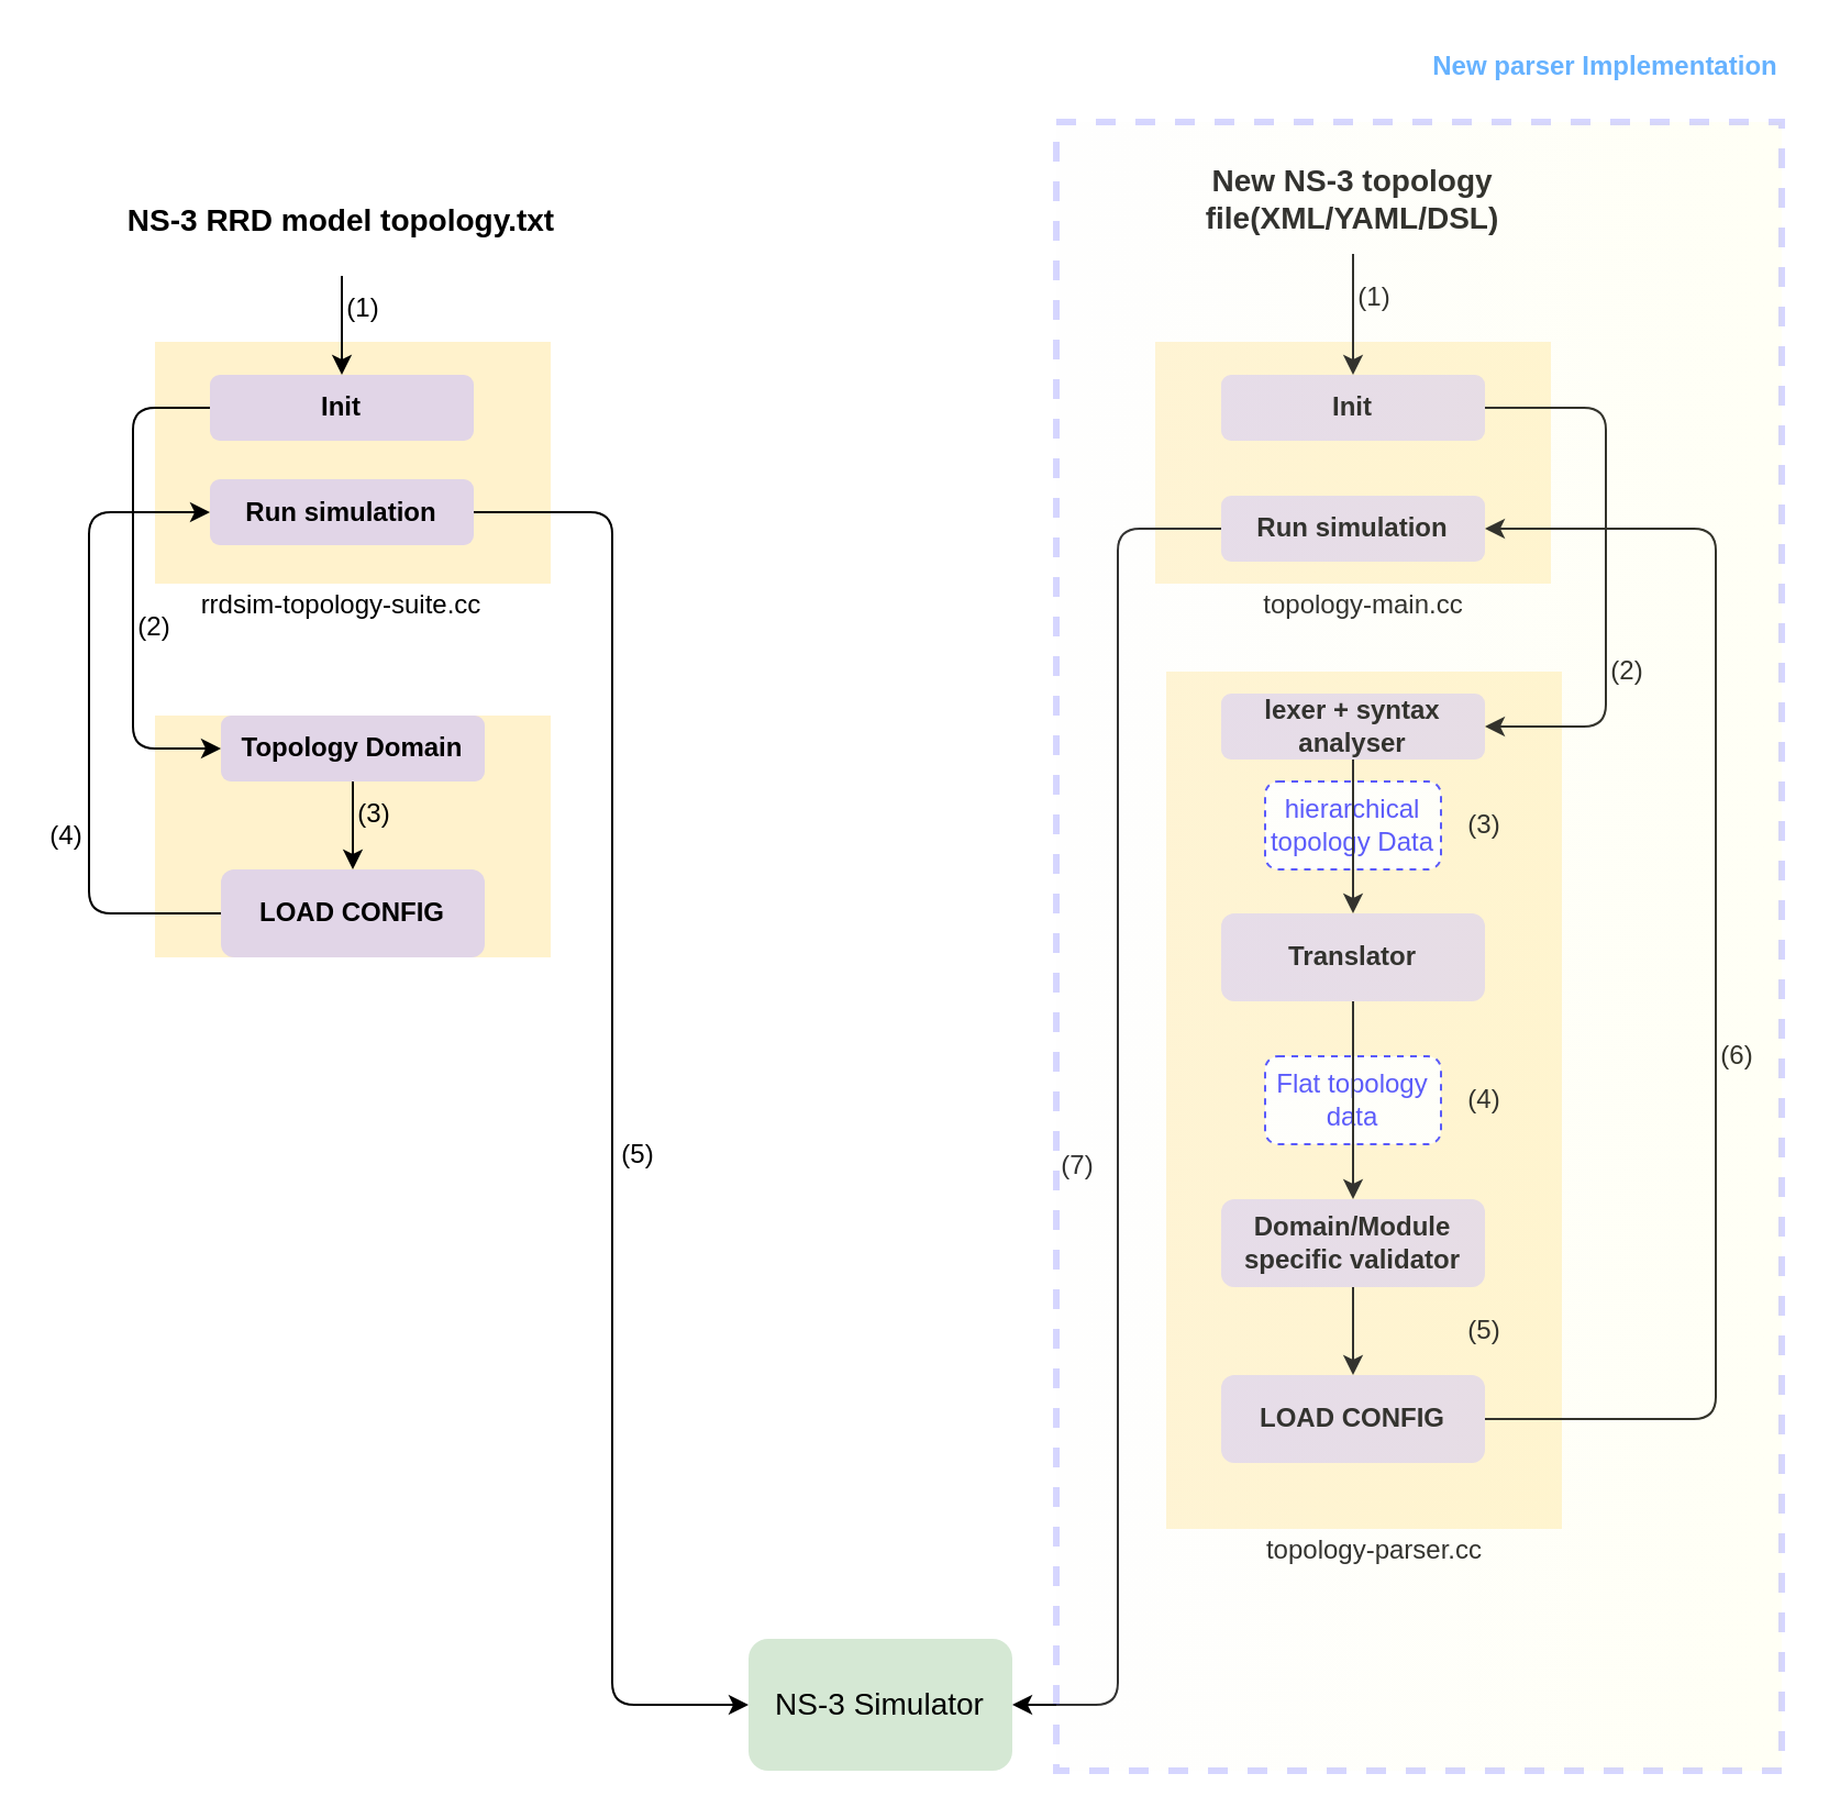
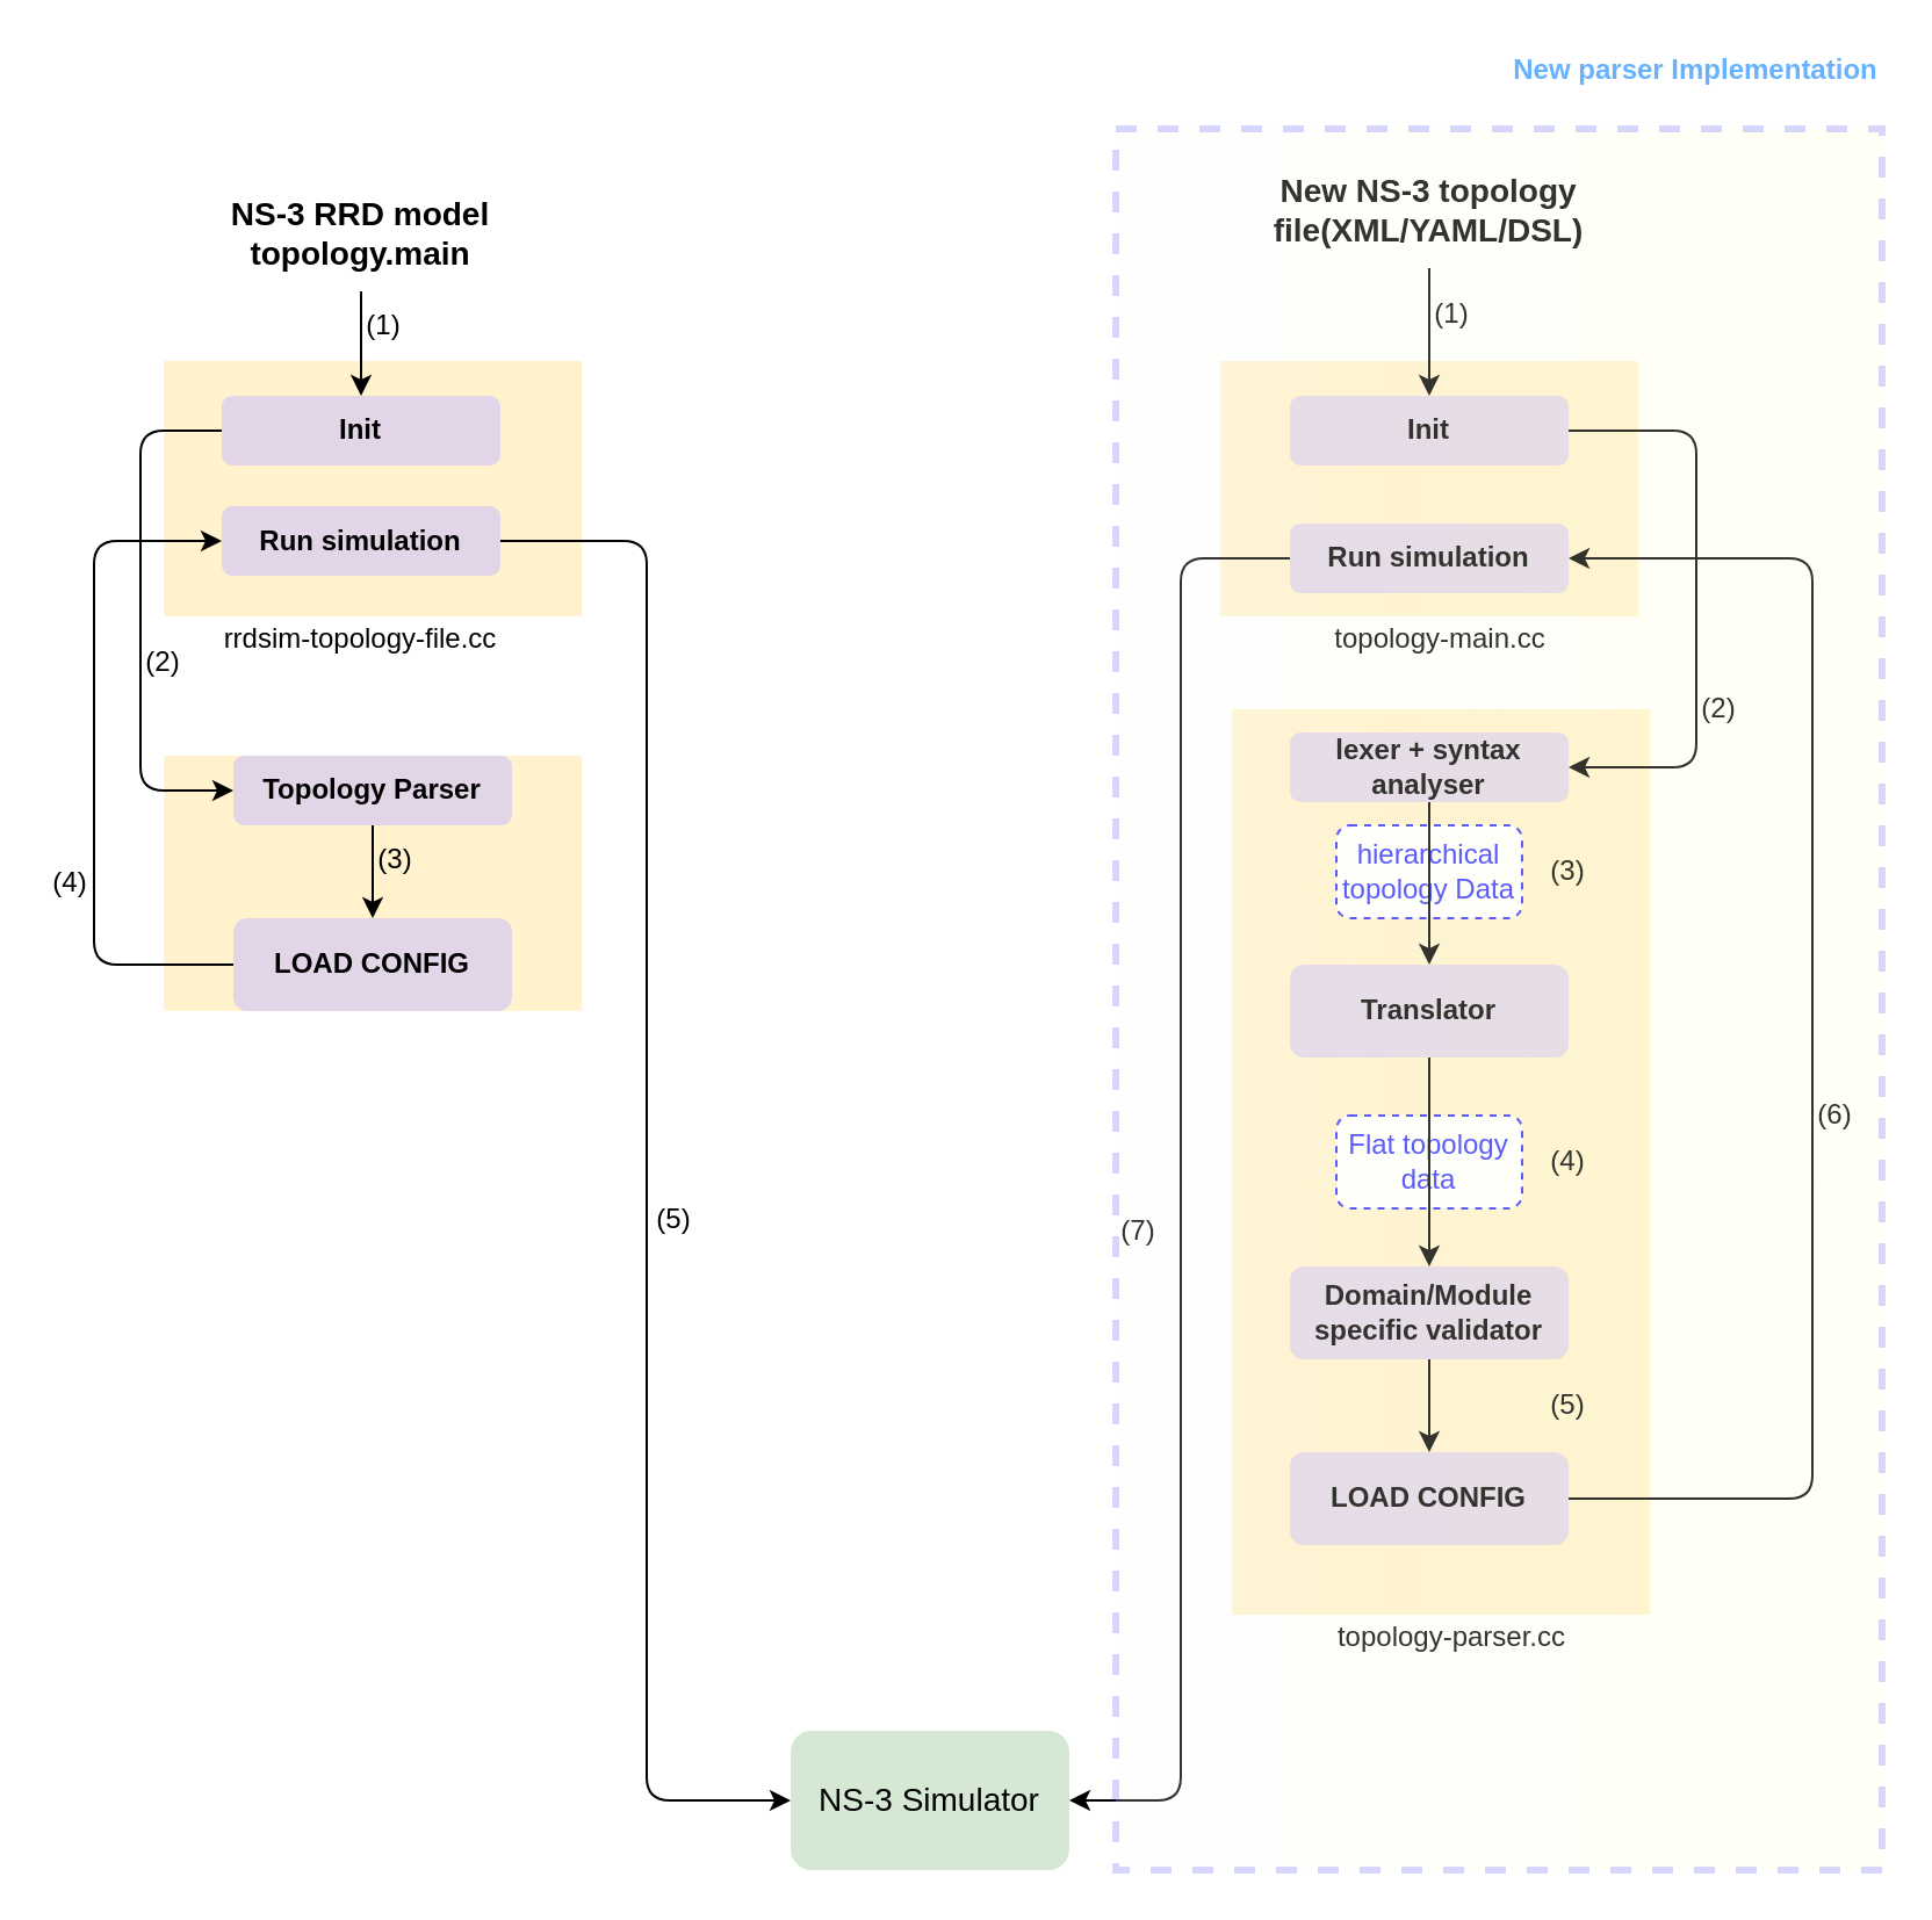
  <mxCell id="0" />
  <mxCell id="1" parent="0" />
  <mxCell id="2" value="" style="rounded=0;whiteSpace=wrap;html=1;fillColor=#fff2cc;strokeColor=none;" vertex="1" parent="1"><mxGeometry x="530" y="305" width="180" height="390" as="geometry" /></mxCell>
  <mxCell id="3" value="&lt;font color=&quot;#3333ff&quot;&gt;Flat topology data&lt;/font&gt;" style="rounded=1;whiteSpace=wrap;html=1;dashed=1;strokeColor=#3333FF;" vertex="1" parent="1"><mxGeometry x="575" y="480" width="80" height="40" as="geometry" /></mxCell>
  <mxCell id="4" value="&lt;font color=&quot;#3333ff&quot;&gt;hierarchical topology Data&lt;/font&gt;" style="rounded=1;whiteSpace=wrap;html=1;dashed=1;strokeColor=#3333FF;" vertex="1" parent="1"><mxGeometry x="575" y="355" width="80" height="40" as="geometry" /></mxCell>
- <mxCell id="5" value="&lt;span style=&quot;font-size: 14px&quot;&gt;&lt;b&gt;NS-3 RRD model topology.txt&lt;/b&gt;&lt;/span&gt;" style="text;html=1;strokeColor=none;fillColor=none;align=center;verticalAlign=middle;whiteSpace=wrap;rounded=0;" parent="1" vertex="1"><mxGeometry x="50" y="75" width="210" height="50" as="geometry" /></mxCell>
+ <mxCell id="5" value="&lt;span style=&quot;font-size: 14px&quot;&gt;&lt;b&gt;NS-3 RRD model topology.main&lt;/b&gt;&lt;/span&gt;" style="text;html=1;strokeColor=none;fillColor=none;align=center;verticalAlign=middle;whiteSpace=wrap;rounded=0;" parent="1" vertex="1"><mxGeometry x="50" y="75" width="210" height="50" as="geometry" /></mxCell>
  <mxCell id="6" value="&lt;span style=&quot;font-size: 14px&quot;&gt;&lt;b&gt;New NS-3 topology file(XML/YAML/DSL)&lt;/b&gt;&lt;/span&gt;" style="text;html=1;strokeColor=none;fillColor=none;align=center;verticalAlign=middle;whiteSpace=wrap;rounded=0;" parent="1" vertex="1"><mxGeometry x="510" y="65" width="210" height="50" as="geometry" /></mxCell>
  <mxCell id="7" value="&lt;font style=&quot;font-size: 14px&quot;&gt;NS-3 Simulator&lt;/font&gt;" style="rounded=1;whiteSpace=wrap;html=1;fillColor=#d5e8d4;strokeColor=none;" parent="1" vertex="1"><mxGeometry x="340" y="745" width="120" height="60" as="geometry" /></mxCell>
  <mxCell id="8" value="" style="group" parent="1" vertex="1" connectable="0"><mxGeometry x="70" y="325" width="180" height="130" as="geometry" /></mxCell>
  <mxCell id="9" value="" style="rounded=0;whiteSpace=wrap;html=1;fillColor=#fff2cc;strokeColor=none;" parent="8" vertex="1"><mxGeometry width="180" height="110" as="geometry" /></mxCell>
- <mxCell id="10" value="&lt;b&gt;Topology Domain&lt;/b&gt;" style="rounded=1;whiteSpace=wrap;html=1;fillColor=#e1d5e7;strokeColor=none;" parent="8" vertex="1"><mxGeometry x="30" width="120" height="30" as="geometry" /></mxCell>
+ <mxCell id="10" value="&lt;b&gt;Topology Parser&lt;/b&gt;" style="rounded=1;whiteSpace=wrap;html=1;fillColor=#e1d5e7;strokeColor=none;" parent="8" vertex="1"><mxGeometry x="30" width="120" height="30" as="geometry" /></mxCell>
  <mxCell id="11" value="&lt;b&gt;LOAD CONFIG&lt;/b&gt;" style="rounded=1;whiteSpace=wrap;html=1;fillColor=#e1d5e7;strokeColor=none;" parent="8" vertex="1"><mxGeometry x="30" y="70" width="120" height="40" as="geometry" /></mxCell>
  <mxCell id="12" value="" style="endArrow=classic;html=1;exitX=0.5;exitY=1;exitDx=0;exitDy=0;" parent="8" source="10" target="11" edge="1"><mxGeometry width="50" height="50" relative="1" as="geometry"><mxPoint x="-20" y="310" as="sourcePoint" /><mxPoint x="90" y="60" as="targetPoint" /></mxGeometry></mxCell>
  <mxCell id="13" value="(3)" style="text;html=1;strokeColor=none;fillColor=none;align=center;verticalAlign=middle;whiteSpace=wrap;rounded=0;dashed=1;" vertex="1" parent="8"><mxGeometry x="90" y="35" width="20" height="20" as="geometry" /></mxCell>
  <mxCell id="14" value="" style="group" parent="1" vertex="1" connectable="0"><mxGeometry x="70" y="155" width="180" height="130" as="geometry" /></mxCell>
  <mxCell id="15" value="" style="rounded=0;whiteSpace=wrap;html=1;fillColor=#fff2cc;strokeColor=none;" parent="14" vertex="1"><mxGeometry width="180" height="110" as="geometry" /></mxCell>
- <mxCell id="16" value="rrdsim-topology-suite.cc" style="text;html=1;strokeColor=none;fillColor=none;align=center;verticalAlign=middle;whiteSpace=wrap;rounded=0;" parent="14" vertex="1"><mxGeometry x="5" y="110" width="160" height="20" as="geometry" /></mxCell>
+ <mxCell id="16" value="rrdsim-topology-file.cc" style="text;html=1;strokeColor=none;fillColor=none;align=center;verticalAlign=middle;whiteSpace=wrap;rounded=0;" parent="14" vertex="1"><mxGeometry x="5" y="110" width="160" height="20" as="geometry" /></mxCell>
  <mxCell id="17" value="&lt;b&gt;Init&lt;/b&gt;" style="rounded=1;whiteSpace=wrap;html=1;fillColor=#e1d5e7;strokeColor=none;" parent="14" vertex="1"><mxGeometry x="25" y="15" width="120" height="30" as="geometry" /></mxCell>
  <mxCell id="18" value="&lt;b&gt;Run simulation&lt;/b&gt;" style="rounded=1;whiteSpace=wrap;html=1;fillColor=#e1d5e7;strokeColor=none;" parent="14" vertex="1"><mxGeometry x="25" y="62.5" width="120" height="30" as="geometry" /></mxCell>
  <mxCell id="19" value="" style="endArrow=classic;html=1;" parent="1" source="5" target="17" edge="1"><mxGeometry width="50" height="50" relative="1" as="geometry"><mxPoint x="50" y="635" as="sourcePoint" /><mxPoint x="100" y="585" as="targetPoint" /></mxGeometry></mxCell>
  <mxCell id="20" value="" style="endArrow=classic;html=1;exitX=0;exitY=0.5;exitDx=0;exitDy=0;entryX=0;entryY=0.5;entryDx=0;entryDy=0;edgeStyle=elbowEdgeStyle;elbow=vertical;" parent="1" source="11" target="18" edge="1"><mxGeometry width="50" height="50" relative="1" as="geometry"><mxPoint x="50" y="635" as="sourcePoint" /><mxPoint x="100" y="585" as="targetPoint" /><Array as="points"><mxPoint x="40" y="325" /></Array></mxGeometry></mxCell>
  <mxCell id="21" value="" style="endArrow=classic;html=1;exitX=0;exitY=0.5;exitDx=0;exitDy=0;edgeStyle=elbowEdgeStyle;elbow=horizontal;entryX=0;entryY=0.5;entryDx=0;entryDy=0;" parent="1" source="17" target="10" edge="1"><mxGeometry width="50" height="50" relative="1" as="geometry"><mxPoint x="30" y="635" as="sourcePoint" /><mxPoint x="80" y="585" as="targetPoint" /><Array as="points"><mxPoint x="60" y="255" /></Array></mxGeometry></mxCell>
  <mxCell id="22" value="" style="endArrow=classic;html=1;exitX=1;exitY=0.5;exitDx=0;exitDy=0;entryX=0;entryY=0.5;entryDx=0;entryDy=0;edgeStyle=elbowEdgeStyle;" parent="1" source="18" target="7" edge="1"><mxGeometry width="50" height="50" relative="1" as="geometry"><mxPoint x="450" y="325" as="sourcePoint" /><mxPoint x="500" y="275" as="targetPoint" /></mxGeometry></mxCell>
  <mxCell id="23" value="" style="rounded=0;whiteSpace=wrap;html=1;fillColor=#fff2cc;strokeColor=none;" vertex="1" parent="1"><mxGeometry x="525" y="155" width="180" height="110" as="geometry" /></mxCell>
  <mxCell id="24" value="topology-main.cc" style="text;html=1;strokeColor=none;fillColor=none;align=center;verticalAlign=middle;whiteSpace=wrap;rounded=0;" vertex="1" parent="1"><mxGeometry x="540" y="265" width="160" height="20" as="geometry" /></mxCell>
  <mxCell id="25" value="topology-parser.cc" style="text;html=1;strokeColor=none;fillColor=none;align=center;verticalAlign=middle;whiteSpace=wrap;rounded=0;" vertex="1" parent="1"><mxGeometry x="545" y="695" width="160" height="20" as="geometry" /></mxCell>
  <mxCell id="26" value="&lt;b&gt;Init&lt;/b&gt;" style="rounded=1;whiteSpace=wrap;html=1;fillColor=#e1d5e7;strokeColor=none;" vertex="1" parent="1"><mxGeometry x="555" y="170" width="120" height="30" as="geometry" /></mxCell>
  <mxCell id="27" value="&lt;b&gt;Run simulation&lt;/b&gt;" style="rounded=1;whiteSpace=wrap;html=1;fillColor=#e1d5e7;strokeColor=none;" vertex="1" parent="1"><mxGeometry x="555" y="225" width="120" height="30" as="geometry" /></mxCell>
  <mxCell id="28" style="edgeStyle=elbowEdgeStyle;rounded=0;orthogonalLoop=1;jettySize=auto;html=1;exitX=0.5;exitY=1;exitDx=0;exitDy=0;entryX=0.5;entryY=0;entryDx=0;entryDy=0;" edge="1" parent="1" source="29" target="31"><mxGeometry relative="1" as="geometry" /></mxCell>
  <mxCell id="29" value="&lt;b&gt;lexer + syntax analyser&lt;/b&gt;" style="rounded=1;whiteSpace=wrap;html=1;fillColor=#e1d5e7;strokeColor=none;" vertex="1" parent="1"><mxGeometry x="555" y="315" width="120" height="30" as="geometry" /></mxCell>
  <mxCell id="30" value="" style="endArrow=classic;html=1;exitX=0.5;exitY=1;exitDx=0;exitDy=0;entryX=0.5;entryY=0;entryDx=0;entryDy=0;" edge="1" parent="1" source="31" target="32"><mxGeometry width="50" height="50" relative="1" as="geometry"><mxPoint x="30" y="735" as="sourcePoint" /><mxPoint x="80" y="685" as="targetPoint" /></mxGeometry></mxCell>
  <mxCell id="31" value="&lt;b&gt;Translator&lt;/b&gt;" style="rounded=1;whiteSpace=wrap;html=1;fillColor=#e1d5e7;strokeColor=none;" vertex="1" parent="1"><mxGeometry x="555" y="415" width="120" height="40" as="geometry" /></mxCell>
  <mxCell id="32" value="&lt;b&gt;Domain/Module specific validator&lt;/b&gt;" style="rounded=1;whiteSpace=wrap;html=1;fillColor=#e1d5e7;strokeColor=none;" vertex="1" parent="1"><mxGeometry x="555" y="545" width="120" height="40" as="geometry" /></mxCell>
  <mxCell id="33" value="&lt;b&gt;LOAD CONFIG&lt;/b&gt;" style="rounded=1;whiteSpace=wrap;html=1;fillColor=#e1d5e7;strokeColor=none;" vertex="1" parent="1"><mxGeometry x="555" y="625" width="120" height="40" as="geometry" /></mxCell>
  <mxCell id="34" value="" style="endArrow=classic;html=1;exitX=0.5;exitY=1;exitDx=0;exitDy=0;" edge="1" parent="1" source="32" target="33"><mxGeometry width="50" height="50" relative="1" as="geometry"><mxPoint x="10" y="1135" as="sourcePoint" /><mxPoint x="60" y="1085" as="targetPoint" /></mxGeometry></mxCell>
  <mxCell id="35" style="edgeStyle=elbowEdgeStyle;rounded=0;orthogonalLoop=1;jettySize=auto;html=1;exitX=0.5;exitY=1;exitDx=0;exitDy=0;entryX=0.5;entryY=0;entryDx=0;entryDy=0;" edge="1" parent="1" source="6" target="26"><mxGeometry relative="1" as="geometry" /></mxCell>
  <mxCell id="36" value="(1)" style="text;html=1;strokeColor=none;fillColor=none;align=center;verticalAlign=middle;whiteSpace=wrap;rounded=0;dashed=1;" vertex="1" parent="1"><mxGeometry x="615" y="125" width="20" height="20" as="geometry" /></mxCell>
  <mxCell id="37" value="(3)" style="text;html=1;strokeColor=none;fillColor=none;align=center;verticalAlign=middle;whiteSpace=wrap;rounded=0;dashed=1;" vertex="1" parent="1"><mxGeometry x="665" y="365" width="20" height="20" as="geometry" /></mxCell>
  <mxCell id="38" value="(4)" style="text;html=1;strokeColor=none;fillColor=none;align=center;verticalAlign=middle;whiteSpace=wrap;rounded=0;dashed=1;" vertex="1" parent="1"><mxGeometry x="665" y="490" width="20" height="20" as="geometry" /></mxCell>
  <mxCell id="39" value="(5)" style="text;html=1;strokeColor=none;fillColor=none;align=center;verticalAlign=middle;whiteSpace=wrap;rounded=0;dashed=1;" vertex="1" parent="1"><mxGeometry x="665" y="595" width="20" height="20" as="geometry" /></mxCell>
  <mxCell id="40" value="" style="endArrow=classic;html=1;exitX=1;exitY=0.5;exitDx=0;exitDy=0;entryX=1;entryY=0.5;entryDx=0;entryDy=0;edgeStyle=elbowEdgeStyle;" edge="1" parent="1" source="26" target="29"><mxGeometry width="50" height="50" relative="1" as="geometry"><mxPoint x="225" y="243" as="sourcePoint" /><mxPoint x="350" y="805" as="targetPoint" /><Array as="points"><mxPoint x="730" y="258" /></Array></mxGeometry></mxCell>
  <mxCell id="41" value="(2)" style="text;html=1;strokeColor=none;fillColor=none;align=center;verticalAlign=middle;whiteSpace=wrap;rounded=0;dashed=1;" vertex="1" parent="1"><mxGeometry x="730" y="295" width="20" height="20" as="geometry" /></mxCell>
  <mxCell id="42" value="" style="endArrow=classic;html=1;exitX=1;exitY=0.5;exitDx=0;exitDy=0;entryX=1;entryY=0.5;entryDx=0;entryDy=0;edgeStyle=elbowEdgeStyle;" edge="1" parent="1" source="33" target="27"><mxGeometry width="50" height="50" relative="1" as="geometry"><mxPoint x="235" y="253" as="sourcePoint" /><mxPoint x="360" y="815" as="targetPoint" /><Array as="points"><mxPoint x="780" y="443" /></Array></mxGeometry></mxCell>
  <mxCell id="43" value="(6)" style="text;html=1;strokeColor=none;fillColor=none;align=center;verticalAlign=middle;whiteSpace=wrap;rounded=0;dashed=1;" vertex="1" parent="1"><mxGeometry x="780" y="470" width="20" height="20" as="geometry" /></mxCell>
  <mxCell id="44" value="" style="endArrow=classic;html=1;exitX=0;exitY=0.5;exitDx=0;exitDy=0;entryX=1;entryY=0.5;entryDx=0;entryDy=0;edgeStyle=elbowEdgeStyle;" edge="1" parent="1" source="27" target="7"><mxGeometry width="50" height="50" relative="1" as="geometry"><mxPoint x="225" y="243" as="sourcePoint" /><mxPoint x="350" y="805" as="targetPoint" /></mxGeometry></mxCell>
  <mxCell id="45" value="(7)" style="text;html=1;strokeColor=none;fillColor=none;align=center;verticalAlign=middle;whiteSpace=wrap;rounded=0;dashed=1;" vertex="1" parent="1"><mxGeometry x="480" y="520" width="20" height="20" as="geometry" /></mxCell>
  <mxCell id="46" value="(1)" style="text;html=1;strokeColor=none;fillColor=none;align=center;verticalAlign=middle;whiteSpace=wrap;rounded=0;dashed=1;" vertex="1" parent="1"><mxGeometry x="155" y="130" width="20" height="20" as="geometry" /></mxCell>
  <mxCell id="47" value="(2)" style="text;html=1;strokeColor=none;fillColor=none;align=center;verticalAlign=middle;whiteSpace=wrap;rounded=0;dashed=1;" vertex="1" parent="1"><mxGeometry x="60" y="275" width="20" height="20" as="geometry" /></mxCell>
  <mxCell id="48" value="(4)" style="text;html=1;strokeColor=none;fillColor=none;align=center;verticalAlign=middle;whiteSpace=wrap;rounded=0;dashed=1;" vertex="1" parent="1"><mxGeometry x="20" y="370" width="20" height="20" as="geometry" /></mxCell>
  <mxCell id="49" value="(5)" style="text;html=1;strokeColor=none;fillColor=none;align=center;verticalAlign=middle;whiteSpace=wrap;rounded=0;dashed=1;" vertex="1" parent="1"><mxGeometry x="280" y="515" width="20" height="20" as="geometry" /></mxCell>
  <mxCell id="50" value="" style="rounded=0;whiteSpace=wrap;html=1;dashed=1;strokeColor=#3333FF;fillColor=#FAFAFA;gradientColor=#FFFFCC;opacity=20;strokeWidth=3;gradientDirection=east;" vertex="1" parent="1"><mxGeometry x="480" y="55" width="330" height="750" as="geometry" /></mxCell>
  <mxCell id="51" style="edgeStyle=elbowEdgeStyle;rounded=0;orthogonalLoop=1;jettySize=auto;html=1;exitX=0.5;exitY=1;exitDx=0;exitDy=0;" edge="1" parent="1" source="50" target="50"><mxGeometry relative="1" as="geometry" /></mxCell>
  <mxCell id="52" value="&lt;b&gt;&lt;font color=&quot;#66b2ff&quot;&gt;New parser Implementation&lt;/font&gt;&lt;/b&gt;" style="text;html=1;strokeColor=none;fillColor=none;align=center;verticalAlign=middle;whiteSpace=wrap;rounded=0;dashed=1;opacity=20;" vertex="1" parent="1"><mxGeometry x="650" y="20" width="160" height="20" as="geometry" /></mxCell>
